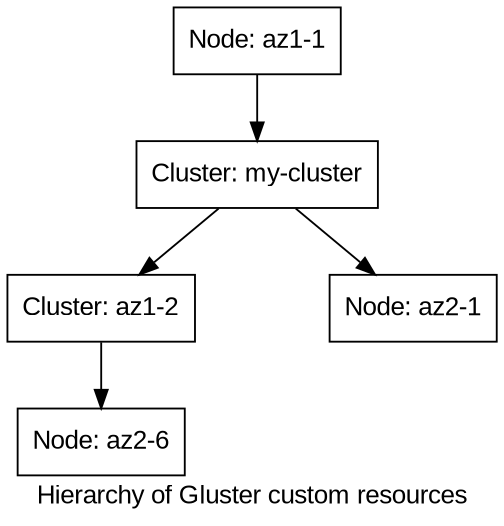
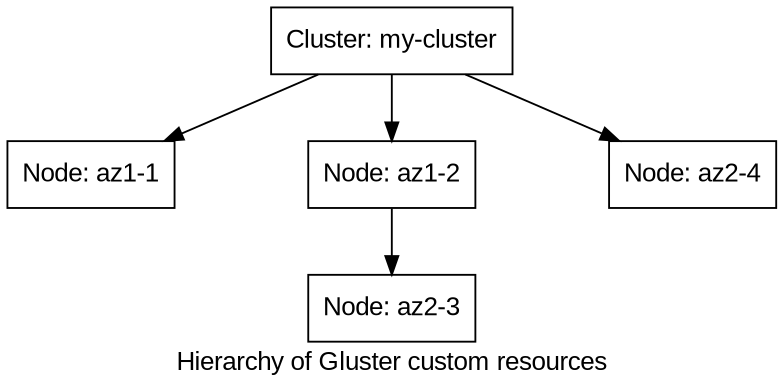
  digraph {
    fontname="Liberation Sans"
    label="Hierarchy of Gluster custom resources"
    nodesep=1.0
    node [fontname="Liberation Sans" shape=rect]
    edge [dir=forward fontname="Liberation Sans"]
    n1 [label="Cluster: my-cluster"]
    n2 [label="Node: az1-1"]
-   n3 [label="Cluster: az1-2"]
-   n4 [label="Node: az2-1"]
-   n5 [label="Node: az2-6"]
-   n2 -> n1
+   n3 [label="Node: az1-2"]
+   n4 [label="Node: az2-4"]
+   n5 [label="Node: az2-3"]
+   n1 -> n2
    n1 -> n3
    n1 -> n4
    n3 -> n5
  }
